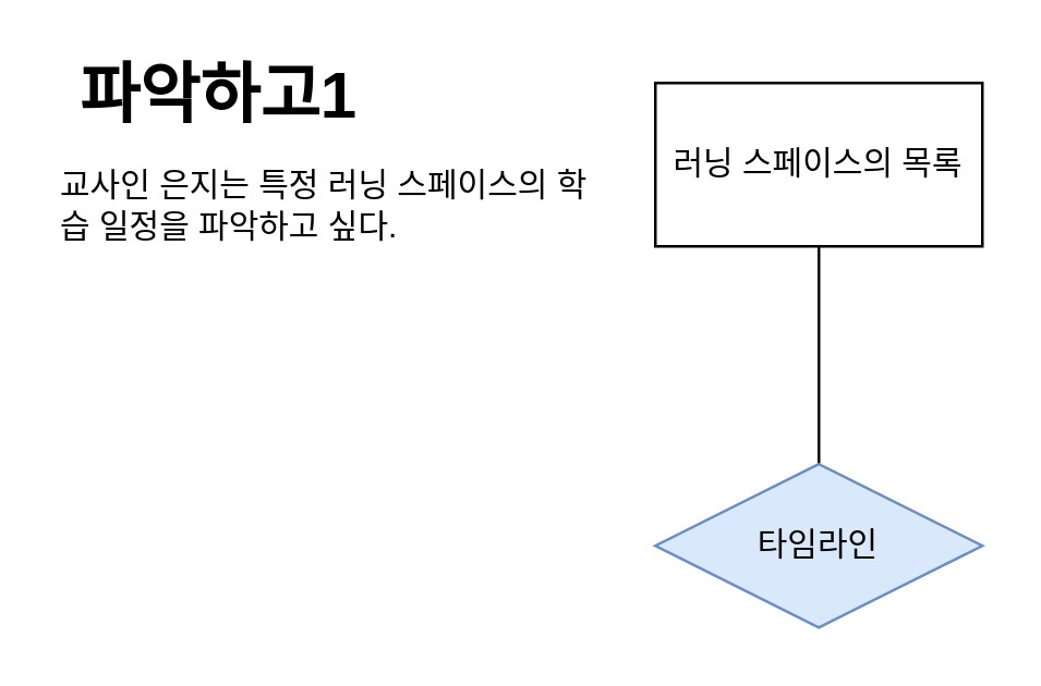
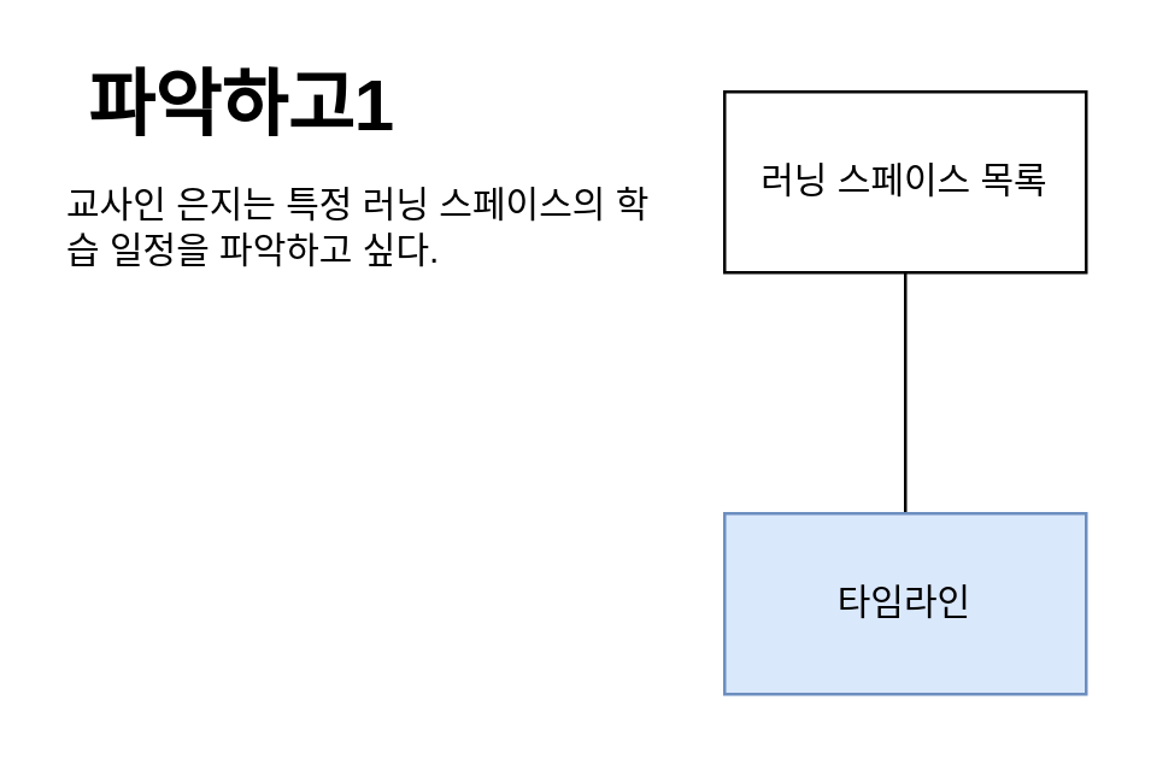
  <mxCell id="0" />
  <mxCell id="1" parent="0" />
  <mxCell id="2" value="" style="edgeStyle=orthogonalEdgeStyle;rounded=0;orthogonalLoop=1;jettySize=auto;html=1;endArrow=none;endFill=0;" edge="1" parent="1" source="3" target="4"><mxGeometry relative="1" as="geometry" /></mxCell>
- <mxCell id="3" value="러닝 스페이스의 목록" style="rounded=0;whiteSpace=wrap;html=1;" vertex="1" parent="1"><mxGeometry x="240" y="30" width="120" height="60" as="geometry" /></mxCell>
- <mxCell id="4" value="타임라인" style="rhombus;whiteSpace=wrap;html=1;fillColor=#dae8fc;strokeColor=#6c8ebf;" vertex="1" parent="1"><mxGeometry x="240" y="170" width="120" height="60" as="geometry" /></mxCell>
+ <mxCell id="3" value="러닝 스페이스 목록" style="rounded=0;whiteSpace=wrap;html=1;" vertex="1" parent="1"><mxGeometry x="240" y="30" width="120" height="60" as="geometry" /></mxCell>
+ <mxCell id="4" value="타임라인" style="whiteSpace=wrap;html=1;rounded=0;fillColor=#dae8fc;strokeColor=#6c8ebf;" vertex="1" parent="1"><mxGeometry x="240" y="170" width="120" height="60" as="geometry" /></mxCell>
  <mxCell id="5" value="&lt;b&gt;&lt;font style=&quot;font-size: 24px;&quot;&gt;파악하고1&lt;/font&gt;&lt;/b&gt;" style="text;html=1;strokeColor=none;fillColor=none;align=center;verticalAlign=middle;whiteSpace=wrap;rounded=0;" vertex="1" parent="1"><mxGeometry x="20" y="20" width="120" height="30" as="geometry" /></mxCell>
  <mxCell id="6" value="교사인 은지는 특정 러닝 스페이스의 학습 일정을 파악하고 싶다." style="text;html=1;strokeColor=none;fillColor=none;align=left;verticalAlign=middle;whiteSpace=wrap;rounded=0;fontSize=12;" vertex="1" parent="1"><mxGeometry x="20" y="60" width="200" height="30" as="geometry" /></mxCell>
